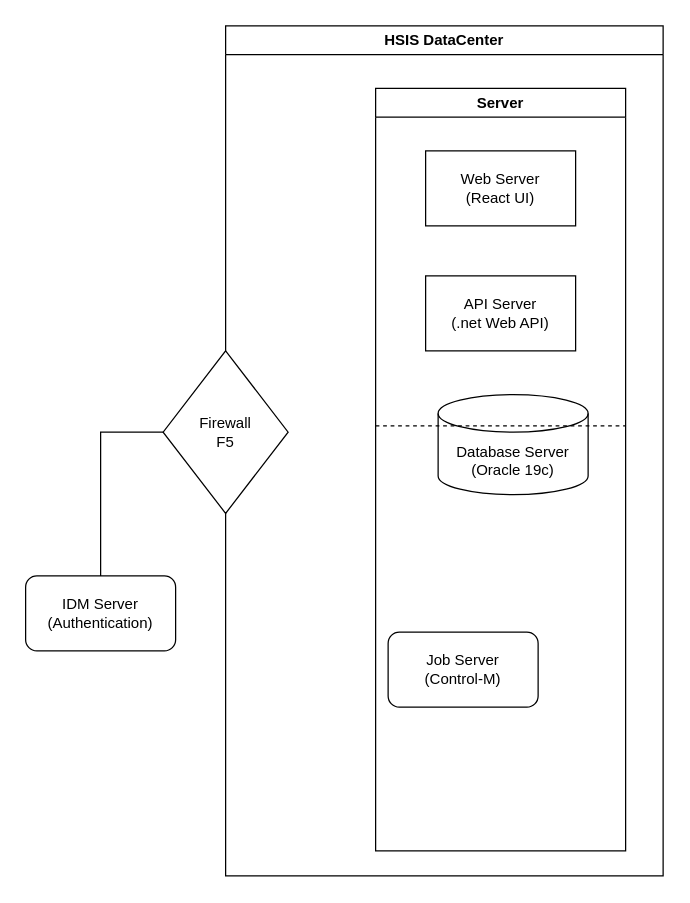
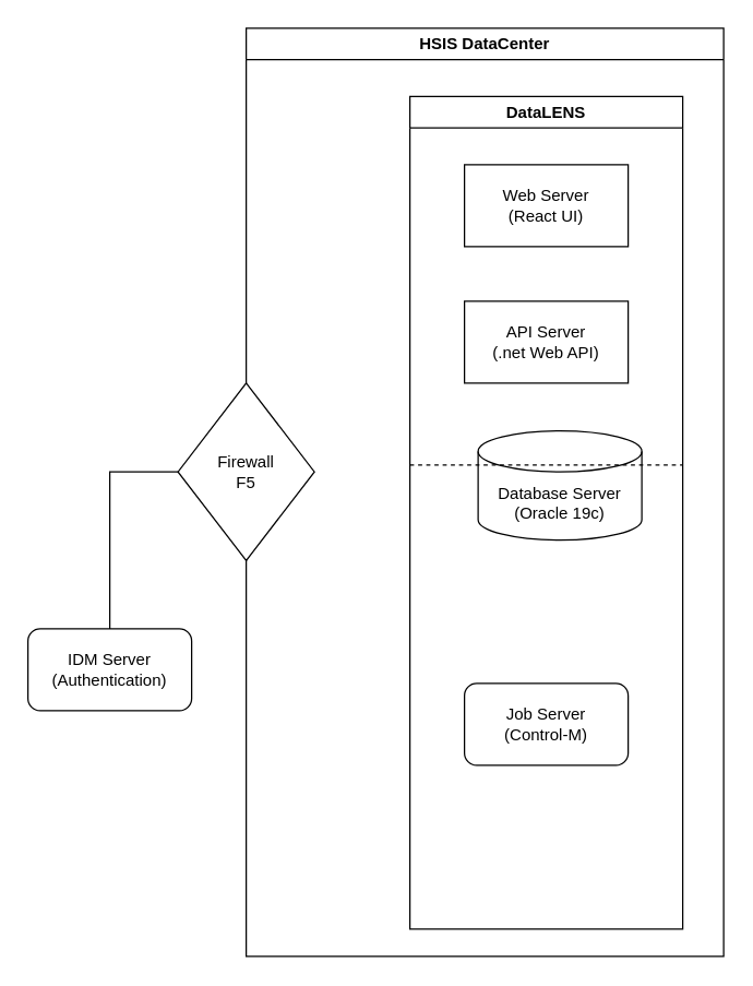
  <mxCell id="0" />
  <mxCell id="1" parent="0" />
  <mxCell id="2" value="IDM Server&lt;br&gt;(Authentication)" style="rounded=1;whiteSpace=wrap;html=1;" vertex="1" parent="1"><mxGeometry x="20" y="460" width="120" height="60" as="geometry" /></mxCell>
  <mxCell id="3" value="HSIS DataCenter" style="swimlane;whiteSpace=wrap;html=1;" vertex="1" parent="1"><mxGeometry width="350" height="680" as="geometry" x="180" y="20" /></mxCell>
  <mxCell id="4" value="Firewall&lt;div&gt;F5&lt;/div&gt;" style="rhombus;whiteSpace=wrap;html=1;" vertex="1" parent="3"><mxGeometry x="-50" y="260" width="100" height="130" as="geometry" /></mxCell>
  <mxCell id="5" value="Web Server&lt;div&gt;(React UI)&lt;/div&gt;" style="rounded=0;whiteSpace=wrap;html=1;" vertex="1" parent="3"><mxGeometry x="160" y="100" width="120" height="60" as="geometry" /></mxCell>
  <mxCell id="6" value="API Server&lt;div&gt;(.net Web API)&lt;/div&gt;" style="rounded=0;whiteSpace=wrap;html=1;" vertex="1" parent="3"><mxGeometry x="160" y="200" width="120" height="60" as="geometry" /></mxCell>
- <mxCell id="7" value="Server" style="swimlane;whiteSpace=wrap;html=1;" vertex="1" parent="3"><mxGeometry x="120" y="50" width="200" height="610" as="geometry" /></mxCell>
+ <mxCell id="7" value="DataLENS" style="swimlane;whiteSpace=wrap;html=1;" vertex="1" parent="3"><mxGeometry x="120" y="50" width="200" height="610" as="geometry" /></mxCell>
  <mxCell id="8" value="Database Server&lt;div&gt;(Oracle 19c)&lt;/div&gt;" style="shape=cylinder3;whiteSpace=wrap;html=1;boundedLbl=1;backgroundOutline=1;size=15;" vertex="1" parent="7"><mxGeometry x="50" y="245" width="120" height="80" as="geometry" /></mxCell>
  <mxCell id="9" value="" style="endArrow=none;html=1;rounded=0;dashed=1;" edge="1" parent="7"><mxGeometry width="50" height="50" relative="1" as="geometry"><mxPoint y="270" as="sourcePoint" /><mxPoint x="200" y="270" as="targetPoint" /></mxGeometry></mxCell>
- <mxCell id="10" value="Job Server&lt;div&gt;(Control-M)&lt;/div&gt;" style="rounded=1;whiteSpace=wrap;html=1;" vertex="1" parent="3"><mxGeometry x="130" y="485" width="120" height="60" as="geometry" /></mxCell>
+ <mxCell id="10" value="Job Server&lt;div&gt;(Control-M)&lt;/div&gt;" style="rounded=1;whiteSpace=wrap;html=1;" vertex="1" parent="3"><mxGeometry x="160" y="480" width="120" height="60" as="geometry" /></mxCell>
  <mxCell id="11" style="edgeStyle=orthogonalEdgeStyle;rounded=0;orthogonalLoop=1;jettySize=auto;html=1;exitX=0;exitY=0.5;exitDx=0;exitDy=0;entryX=0.5;entryY=0;entryDx=0;entryDy=0;endArrow=none;endFill=0;" edge="1" parent="1" source="4" target="2"><mxGeometry relative="1" as="geometry" /></mxCell>
